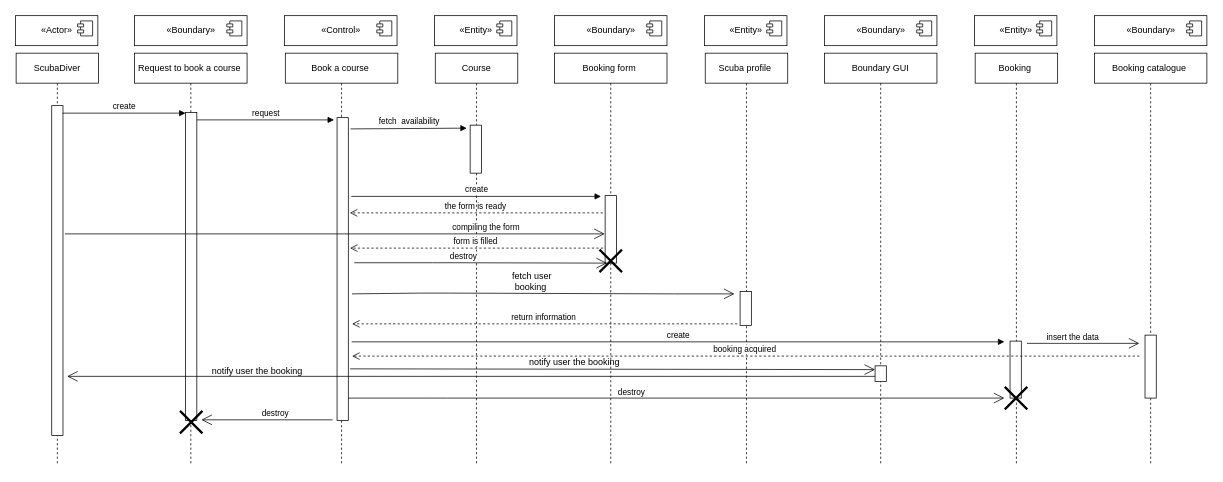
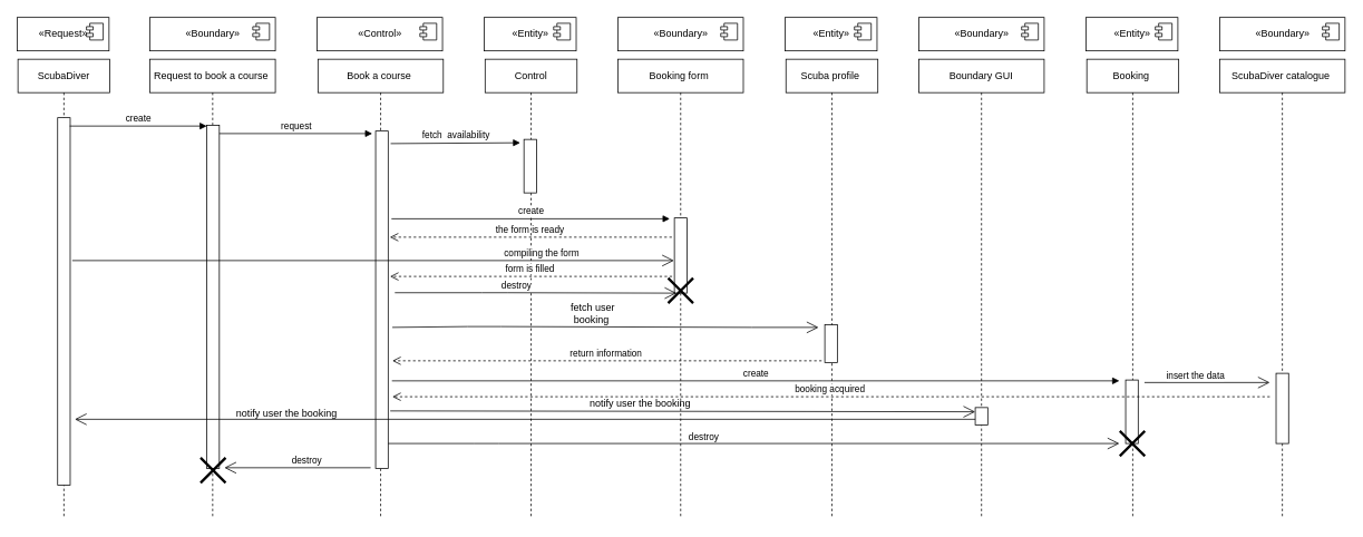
  <mxCell id="0" />
  <mxCell id="1" parent="0" />
  <mxCell id="2" value="ScubaDiver" style="shape=umlLifeline;perimeter=lifelinePerimeter;whiteSpace=wrap;html=1;container=1;collapsible=0;recursiveResize=0;outlineConnect=0;" parent="1" vertex="1"><mxGeometry x="21" y="70" width="110" height="550" as="geometry" /></mxCell>
  <mxCell id="3" value="" style="rounded=0;whiteSpace=wrap;html=1;" parent="2" vertex="1"><mxGeometry x="47.5" y="70" width="15" height="440" as="geometry" /></mxCell>
- <mxCell id="4" value="«Actor»&lt;br&gt;" style="html=1;dropTarget=0;" parent="1" vertex="1"><mxGeometry x="20" y="20" width="110" height="40" as="geometry" /></mxCell>
+ <mxCell id="4" value="«Request»&lt;br&gt;" style="html=1;dropTarget=0;" parent="1" vertex="1"><mxGeometry x="20" y="20" width="110" height="40" as="geometry" /></mxCell>
  <mxCell id="5" value="" style="shape=module;jettyWidth=8;jettyHeight=4;" parent="4" vertex="1"><mxGeometry x="1" width="20" height="20" relative="1" as="geometry"><mxPoint x="-27" y="7" as="offset" /></mxGeometry></mxCell>
  <mxCell id="6" value="«Boundary»" style="html=1;dropTarget=0;" parent="1" vertex="1"><mxGeometry x="739" y="20" width="150" height="40" as="geometry" /></mxCell>
  <mxCell id="7" value="" style="shape=module;jettyWidth=8;jettyHeight=4;" parent="6" vertex="1"><mxGeometry x="1" width="20" height="20" relative="1" as="geometry"><mxPoint x="-27" y="7" as="offset" /></mxGeometry></mxCell>
  <mxCell id="8" value="Booking form&amp;nbsp;" style="shape=umlLifeline;perimeter=lifelinePerimeter;whiteSpace=wrap;html=1;container=1;collapsible=0;recursiveResize=0;outlineConnect=0;" parent="1" vertex="1"><mxGeometry x="739" y="70" width="150" height="550" as="geometry" /></mxCell>
  <mxCell id="9" value="" style="rounded=0;whiteSpace=wrap;html=1;" parent="8" vertex="1"><mxGeometry x="67.5" y="190" width="15" height="90" as="geometry" /></mxCell>
  <mxCell id="10" value="notify user the booking&amp;nbsp;" style="text;html=1;align=center;verticalAlign=middle;resizable=0;points=[];autosize=1;strokeColor=none;fillColor=none;" parent="8" vertex="1"><mxGeometry x="-47.5" y="398" width="150" height="30" as="geometry" /></mxCell>
  <mxCell id="11" value="the form is ready&amp;nbsp;" style="html=1;verticalAlign=bottom;endArrow=open;dashed=1;endSize=8;rounded=0;" parent="8" edge="1"><mxGeometry relative="1" as="geometry"><mxPoint x="64.5" y="213" as="sourcePoint" /><mxPoint x="-273" y="213" as="targetPoint" /></mxGeometry></mxCell>
  <mxCell id="12" value="" style="shape=umlDestroy;whiteSpace=wrap;html=1;strokeWidth=3;" parent="8" vertex="1"><mxGeometry x="60" y="262" width="30" height="30" as="geometry" /></mxCell>
  <mxCell id="13" value="" style="endArrow=open;endFill=1;endSize=12;html=1;rounded=0;" parent="8" edge="1"><mxGeometry width="160" relative="1" as="geometry"><mxPoint x="-277" y="460" as="sourcePoint" /><mxPoint x="600" y="460" as="targetPoint" /><Array as="points"><mxPoint x="-172.5" y="460" /><mxPoint x="-142.5" y="460" /></Array></mxGeometry></mxCell>
  <mxCell id="14" value="destroy&amp;nbsp;" style="edgeLabel;html=1;align=center;verticalAlign=middle;resizable=0;points=[];" parent="13" vertex="1" connectable="0"><mxGeometry x="-0.134" y="2" relative="1" as="geometry"><mxPoint y="-7" as="offset" /></mxGeometry></mxCell>
- <mxCell id="15" value="Course" style="shape=umlLifeline;perimeter=lifelinePerimeter;whiteSpace=wrap;html=1;container=1;collapsible=0;recursiveResize=0;outlineConnect=0;" parent="1" vertex="1"><mxGeometry x="580" y="70" width="110" height="550" as="geometry" /></mxCell>
+ <mxCell id="15" value="Control" style="shape=umlLifeline;perimeter=lifelinePerimeter;whiteSpace=wrap;html=1;container=1;collapsible=0;recursiveResize=0;outlineConnect=0;" parent="1" vertex="1"><mxGeometry x="580" y="70" width="110" height="550" as="geometry" /></mxCell>
  <mxCell id="16" value="fetch&amp;nbsp; availability" style="html=1;verticalAlign=bottom;endArrow=block;rounded=0;" parent="15" edge="1"><mxGeometry width="80" relative="1" as="geometry"><mxPoint x="-113" y="101" as="sourcePoint" /><mxPoint x="42" y="100" as="targetPoint" /></mxGeometry></mxCell>
  <mxCell id="17" value="" style="rounded=0;whiteSpace=wrap;html=1;" parent="15" vertex="1"><mxGeometry x="46.5" y="96" width="15" height="64" as="geometry" /></mxCell>
  <mxCell id="18" value="form is filled&amp;nbsp;" style="html=1;verticalAlign=bottom;endArrow=open;dashed=1;endSize=8;rounded=0;" parent="15" edge="1"><mxGeometry relative="1" as="geometry"><mxPoint x="223.75" y="260" as="sourcePoint" /><mxPoint x="-113.75" y="260" as="targetPoint" /></mxGeometry></mxCell>
  <mxCell id="19" value="" style="endArrow=open;endFill=1;endSize=12;html=1;rounded=0;entryX=0;entryY=0.5;entryDx=0;entryDy=0;" parent="15" edge="1"><mxGeometry width="160" relative="1" as="geometry"><mxPoint x="-113.5" y="421" as="sourcePoint" /><mxPoint x="586.5" y="422" as="targetPoint" /></mxGeometry></mxCell>
  <mxCell id="20" value="«Entity»" style="html=1;dropTarget=0;" parent="1" vertex="1"><mxGeometry x="579" y="20" width="110" height="40" as="geometry" /></mxCell>
  <mxCell id="21" value="" style="shape=module;jettyWidth=8;jettyHeight=4;" parent="20" vertex="1"><mxGeometry x="1" width="20" height="20" relative="1" as="geometry"><mxPoint x="-27" y="7" as="offset" /></mxGeometry></mxCell>
  <mxCell id="22" value="«Boundary»" style="html=1;dropTarget=0;" parent="1" vertex="1"><mxGeometry x="179" y="20" width="150" height="40" as="geometry" /></mxCell>
  <mxCell id="23" value="" style="shape=module;jettyWidth=8;jettyHeight=4;" parent="22" vertex="1"><mxGeometry x="1" width="20" height="20" relative="1" as="geometry"><mxPoint x="-27" y="7" as="offset" /></mxGeometry></mxCell>
  <mxCell id="24" value="Request to book a course&amp;nbsp;" style="shape=umlLifeline;perimeter=lifelinePerimeter;whiteSpace=wrap;html=1;container=1;collapsible=0;recursiveResize=0;outlineConnect=0;" parent="1" vertex="1"><mxGeometry x="179" y="70" width="150" height="550" as="geometry" /></mxCell>
  <mxCell id="25" value="" style="rounded=0;whiteSpace=wrap;html=1;" parent="24" vertex="1"><mxGeometry x="68" y="79" width="15" height="411" as="geometry" /></mxCell>
  <mxCell id="26" value="" style="shape=umlDestroy;whiteSpace=wrap;html=1;strokeWidth=3;" parent="24" vertex="1"><mxGeometry x="60.5" y="477" width="30" height="30" as="geometry" /></mxCell>
  <mxCell id="27" value="create" style="html=1;verticalAlign=bottom;endArrow=block;rounded=0;" parent="1" edge="1"><mxGeometry width="80" relative="1" as="geometry"><mxPoint x="83" y="150" as="sourcePoint" /><mxPoint x="247" y="150" as="targetPoint" /></mxGeometry></mxCell>
  <mxCell id="28" value="«Control»" style="html=1;dropTarget=0;" parent="1" vertex="1"><mxGeometry x="379" y="20" width="150" height="40" as="geometry" /></mxCell>
  <mxCell id="29" value="" style="shape=module;jettyWidth=8;jettyHeight=4;" parent="28" vertex="1"><mxGeometry x="1" width="20" height="20" relative="1" as="geometry"><mxPoint x="-27" y="7" as="offset" /></mxGeometry></mxCell>
  <mxCell id="30" value="Book a course&amp;nbsp;" style="shape=umlLifeline;perimeter=lifelinePerimeter;whiteSpace=wrap;html=1;container=1;collapsible=0;recursiveResize=0;outlineConnect=0;" parent="1" vertex="1"><mxGeometry x="380" y="70" width="150" height="550" as="geometry" /></mxCell>
  <mxCell id="31" value="" style="rounded=0;whiteSpace=wrap;html=1;" parent="30" vertex="1"><mxGeometry x="69" y="86" width="15" height="404" as="geometry" /></mxCell>
  <mxCell id="32" value="request" style="html=1;verticalAlign=bottom;endArrow=block;rounded=0;" parent="30" edge="1"><mxGeometry width="80" relative="1" as="geometry"><mxPoint x="-118" y="89" as="sourcePoint" /><mxPoint x="65" y="89" as="targetPoint" /></mxGeometry></mxCell>
  <mxCell id="33" value="create" style="html=1;verticalAlign=bottom;endArrow=block;rounded=0;" parent="1" edge="1"><mxGeometry width="80" relative="1" as="geometry"><mxPoint x="468" y="261" as="sourcePoint" /><mxPoint x="801" y="261" as="targetPoint" /></mxGeometry></mxCell>
  <mxCell id="34" value="Scuba profile&amp;nbsp;" style="shape=umlLifeline;perimeter=lifelinePerimeter;whiteSpace=wrap;html=1;container=1;collapsible=0;recursiveResize=0;outlineConnect=0;" parent="1" vertex="1"><mxGeometry x="940" y="70" width="110" height="550" as="geometry" /></mxCell>
  <mxCell id="35" value="" style="rounded=0;whiteSpace=wrap;html=1;" parent="34" vertex="1"><mxGeometry x="46.5" y="318" width="15" height="45" as="geometry" /></mxCell>
  <mxCell id="36" value="«Entity»" style="html=1;dropTarget=0;" parent="1" vertex="1"><mxGeometry x="939" y="20" width="110" height="40" as="geometry" /></mxCell>
  <mxCell id="37" value="" style="shape=module;jettyWidth=8;jettyHeight=4;" parent="36" vertex="1"><mxGeometry x="1" width="20" height="20" relative="1" as="geometry"><mxPoint x="-27" y="7" as="offset" /></mxGeometry></mxCell>
  <mxCell id="38" value="" style="endArrow=open;endFill=1;endSize=12;html=1;rounded=0;startArrow=none;" parent="1" edge="1"><mxGeometry width="160" relative="1" as="geometry"><mxPoint x="469" y="391" as="sourcePoint" /><mxPoint x="979" y="391" as="targetPoint" /><Array as="points"><mxPoint x="559" y="390" /><mxPoint x="599" y="390" /><mxPoint x="899" y="391" /></Array></mxGeometry></mxCell>
  <mxCell id="39" value="return information&amp;nbsp;" style="html=1;verticalAlign=bottom;endArrow=open;dashed=1;endSize=8;rounded=0;" parent="1" edge="1"><mxGeometry relative="1" as="geometry"><mxPoint x="982.75" y="431" as="sourcePoint" /><mxPoint x="469" y="431" as="targetPoint" /></mxGeometry></mxCell>
  <mxCell id="40" value="«Boundary»" style="html=1;dropTarget=0;" parent="1" vertex="1"><mxGeometry x="1099" y="20" width="150" height="40" as="geometry" /></mxCell>
  <mxCell id="41" value="" style="shape=module;jettyWidth=8;jettyHeight=4;" parent="40" vertex="1"><mxGeometry x="1" width="20" height="20" relative="1" as="geometry"><mxPoint x="-27" y="7" as="offset" /></mxGeometry></mxCell>
  <mxCell id="42" value="Boundary GUI" style="shape=umlLifeline;perimeter=lifelinePerimeter;whiteSpace=wrap;html=1;container=1;collapsible=0;recursiveResize=0;outlineConnect=0;" parent="1" vertex="1"><mxGeometry x="1099" y="70" width="150" height="550" as="geometry" /></mxCell>
  <mxCell id="43" value="" style="rounded=0;whiteSpace=wrap;html=1;" parent="42" vertex="1"><mxGeometry x="67.5" y="417" width="15" height="21" as="geometry" /></mxCell>
  <mxCell id="44" value="" style="endArrow=open;endFill=1;endSize=12;html=1;rounded=0;" parent="42" edge="1"><mxGeometry width="160" relative="1" as="geometry"><mxPoint x="67.5" y="431" as="sourcePoint" /><mxPoint x="-1010" y="431" as="targetPoint" /></mxGeometry></mxCell>
  <mxCell id="45" value="notify user the booking&amp;nbsp;" style="text;html=1;align=center;verticalAlign=middle;resizable=0;points=[];autosize=1;strokeColor=none;fillColor=none;" parent="1" vertex="1"><mxGeometry x="269" y="479" width="150" height="30" as="geometry" /></mxCell>
  <mxCell id="46" value="fetch user booking&amp;nbsp;" style="text;html=1;strokeColor=none;fillColor=none;align=center;verticalAlign=middle;whiteSpace=wrap;rounded=0;" parent="1" vertex="1"><mxGeometry x="659" y="360" width="100" height="30" as="geometry" /></mxCell>
  <mxCell id="47" value="" style="endArrow=open;endFill=1;endSize=12;html=1;rounded=0;" parent="1" edge="1"><mxGeometry width="160" relative="1" as="geometry"><mxPoint x="86" y="311" as="sourcePoint" /><mxPoint x="806" y="311" as="targetPoint" /></mxGeometry></mxCell>
  <mxCell id="48" value="compiling the form&amp;nbsp;" style="edgeLabel;html=1;align=center;verticalAlign=middle;resizable=0;points=[];" parent="47" vertex="1" connectable="0"><mxGeometry x="0.876" y="2" relative="1" as="geometry"><mxPoint x="-113" y="-8" as="offset" /></mxGeometry></mxCell>
  <mxCell id="49" value="Booking&amp;nbsp;" style="shape=umlLifeline;perimeter=lifelinePerimeter;whiteSpace=wrap;html=1;container=1;collapsible=0;recursiveResize=0;outlineConnect=0;" parent="1" vertex="1"><mxGeometry x="1300" y="70" width="110" height="550" as="geometry" /></mxCell>
  <mxCell id="50" value="" style="rounded=0;whiteSpace=wrap;html=1;" parent="49" vertex="1"><mxGeometry x="46.5" y="384" width="15" height="76" as="geometry" /></mxCell>
  <mxCell id="51" value="" style="shape=umlDestroy;whiteSpace=wrap;html=1;strokeWidth=3;" parent="49" vertex="1"><mxGeometry x="39.5" y="445" width="30" height="30" as="geometry" /></mxCell>
  <mxCell id="52" value="«Entity»" style="html=1;dropTarget=0;" parent="1" vertex="1"><mxGeometry x="1299" y="20" width="110" height="40" as="geometry" /></mxCell>
  <mxCell id="53" value="" style="shape=module;jettyWidth=8;jettyHeight=4;" parent="52" vertex="1"><mxGeometry x="1" width="20" height="20" relative="1" as="geometry"><mxPoint x="-27" y="7" as="offset" /></mxGeometry></mxCell>
  <mxCell id="54" value="create" style="html=1;verticalAlign=bottom;endArrow=block;rounded=0;" parent="1" edge="1"><mxGeometry width="80" relative="1" as="geometry"><mxPoint x="468.5" y="455" as="sourcePoint" /><mxPoint x="1339" y="455" as="targetPoint" /></mxGeometry></mxCell>
  <mxCell id="55" value="«Boundary»" style="html=1;dropTarget=0;" parent="1" vertex="1"><mxGeometry x="1459" y="20" width="150" height="40" as="geometry" /></mxCell>
  <mxCell id="56" value="" style="shape=module;jettyWidth=8;jettyHeight=4;" parent="55" vertex="1"><mxGeometry x="1" width="20" height="20" relative="1" as="geometry"><mxPoint x="-27" y="7" as="offset" /></mxGeometry></mxCell>
- <mxCell id="57" value="Booking catalogue&amp;nbsp;" style="shape=umlLifeline;perimeter=lifelinePerimeter;whiteSpace=wrap;html=1;container=1;collapsible=0;recursiveResize=0;outlineConnect=0;" parent="1" vertex="1"><mxGeometry x="1459" y="70" width="150" height="550" as="geometry" /></mxCell>
+ <mxCell id="57" value="ScubaDiver catalogue&amp;nbsp;" style="shape=umlLifeline;perimeter=lifelinePerimeter;whiteSpace=wrap;html=1;container=1;collapsible=0;recursiveResize=0;outlineConnect=0;" parent="1" vertex="1"><mxGeometry x="1459" y="70" width="150" height="550" as="geometry" /></mxCell>
  <mxCell id="58" value="" style="rounded=0;whiteSpace=wrap;html=1;" parent="57" vertex="1"><mxGeometry x="67.5" y="376" width="15" height="84" as="geometry" /></mxCell>
  <mxCell id="59" value="" style="endArrow=open;endFill=1;endSize=12;html=1;rounded=0;" parent="57" edge="1"><mxGeometry width="160" relative="1" as="geometry"><mxPoint x="-90" y="387" as="sourcePoint" /><mxPoint x="60" y="387" as="targetPoint" /></mxGeometry></mxCell>
  <mxCell id="60" value="insert the data" style="edgeLabel;html=1;align=center;verticalAlign=middle;resizable=0;points=[];" parent="59" vertex="1" connectable="0"><mxGeometry x="-0.195" y="-1" relative="1" as="geometry"><mxPoint y="-10" as="offset" /></mxGeometry></mxCell>
  <mxCell id="61" value="" style="endArrow=open;endFill=1;endSize=12;html=1;rounded=0;" parent="1" edge="1"><mxGeometry width="160" relative="1" as="geometry"><mxPoint x="443" y="559" as="sourcePoint" /><mxPoint x="268" y="559" as="targetPoint" /></mxGeometry></mxCell>
  <mxCell id="62" value="destroy&amp;nbsp;" style="edgeLabel;html=1;align=center;verticalAlign=middle;resizable=0;points=[];" parent="61" vertex="1" connectable="0"><mxGeometry x="-0.134" y="2" relative="1" as="geometry"><mxPoint y="-12" as="offset" /></mxGeometry></mxCell>
  <mxCell id="63" value="booking acquired&amp;nbsp;" style="html=1;verticalAlign=bottom;endArrow=open;dashed=1;endSize=8;rounded=0;" parent="1" edge="1"><mxGeometry relative="1" as="geometry"><mxPoint x="1519" y="474" as="sourcePoint" /><mxPoint x="469" y="474" as="targetPoint" /></mxGeometry></mxCell>
  <mxCell id="64" value="" style="endArrow=open;endFill=1;endSize=12;html=1;rounded=0;" parent="1" edge="1"><mxGeometry width="160" relative="1" as="geometry"><mxPoint x="472" y="349.5" as="sourcePoint" /><mxPoint x="809" y="350" as="targetPoint" /><Array as="points"><mxPoint x="576.5" y="349.5" /><mxPoint x="606.5" y="349.5" /></Array></mxGeometry></mxCell>
  <mxCell id="65" value="destroy&amp;nbsp;" style="edgeLabel;html=1;align=center;verticalAlign=middle;resizable=0;points=[];" parent="64" vertex="1" connectable="0"><mxGeometry x="-0.134" y="2" relative="1" as="geometry"><mxPoint y="-7" as="offset" /></mxGeometry></mxCell>
